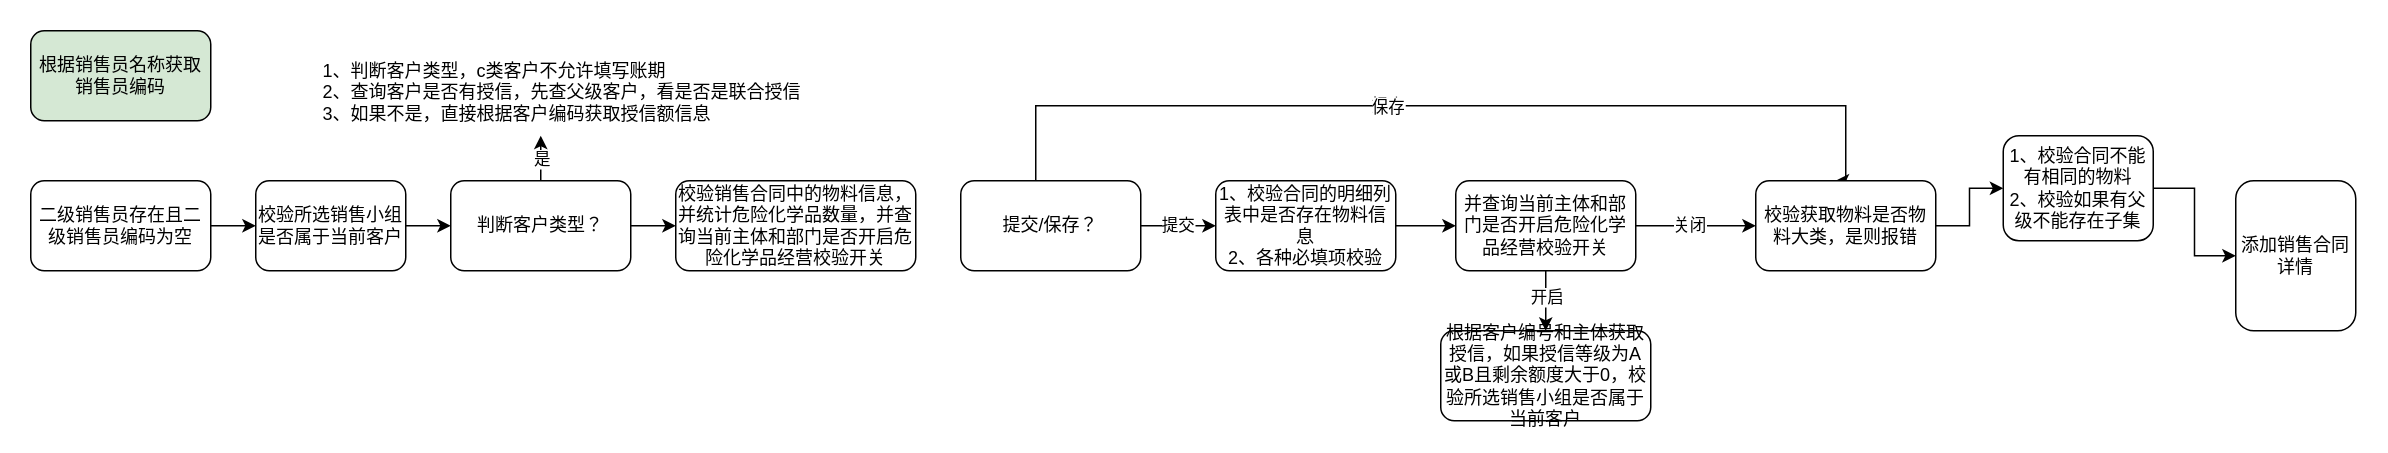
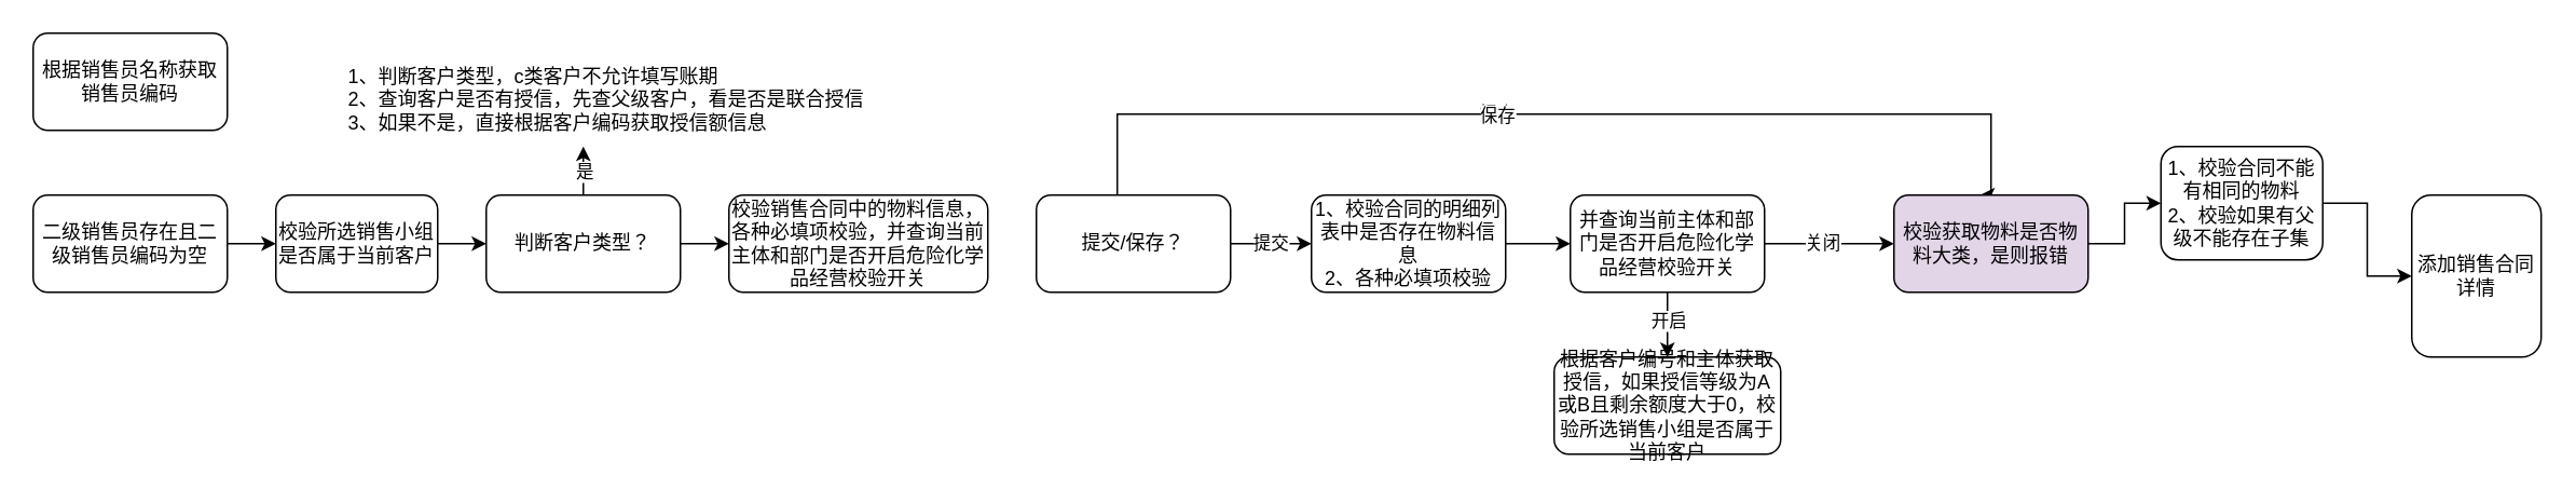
  <mxCell id="0" />
  <mxCell id="1" parent="0" />
  <mxCell id="2" value="二级销售员存在且二级销售员编码为空" style="rounded=1;whiteSpace=wrap;html=1;" vertex="1" parent="1"><mxGeometry y="120" width="120" height="60" as="geometry" x="20" /></mxCell>
- <mxCell id="3" value="根据销售员名称获取销售员编码" style="rounded=1;whiteSpace=wrap;html=1;fillColor=#d5e8d4;" vertex="1" parent="1"><mxGeometry y="20" width="120" height="60" as="geometry" x="20" /></mxCell>
+ <mxCell id="3" value="根据销售员名称获取销售员编码" style="rounded=1;whiteSpace=wrap;html=1;" vertex="1" parent="1"><mxGeometry y="20" width="120" height="60" as="geometry" x="20" /></mxCell>
  <mxCell id="4" value="" style="endArrow=classic;html=1;rounded=0;" edge="1" parent="1"><mxGeometry width="50" height="50" relative="1" as="geometry"><mxPoint x="140" y="150" as="sourcePoint" /><mxPoint x="170" y="150" as="targetPoint" /></mxGeometry></mxCell>
  <mxCell id="5" value="校验所选销售小组是否属于当前客户" style="rounded=1;whiteSpace=wrap;html=1;" vertex="1" parent="1"><mxGeometry x="170" y="120" width="100" height="60" as="geometry" /></mxCell>
  <mxCell id="6" value="判断客户类型？" style="rounded=1;whiteSpace=wrap;html=1;" vertex="1" parent="1"><mxGeometry x="300" y="120" width="120" height="60" as="geometry" /></mxCell>
  <mxCell id="7" value="" style="endArrow=classic;html=1;rounded=0;entryX=0;entryY=0.5;entryDx=0;entryDy=0;" edge="1" parent="1" target="6"><mxGeometry width="50" height="50" relative="1" as="geometry"><mxPoint x="270" y="150" as="sourcePoint" /><mxPoint x="320" y="100" as="targetPoint" /></mxGeometry></mxCell>
  <mxCell id="8" value="" style="endArrow=classic;html=1;rounded=0;" edge="1" parent="1"><mxGeometry width="50" height="50" relative="1" as="geometry"><mxPoint x="360" y="120" as="sourcePoint" /><mxPoint x="360" y="90" as="targetPoint" /></mxGeometry></mxCell>
  <mxCell id="9" value="是" style="edgeLabel;html=1;align=center;verticalAlign=middle;resizable=0;points=[];" vertex="1" connectable="0" parent="8"><mxGeometry x="-0.033" relative="1" as="geometry"><mxPoint as="offset" /></mxGeometry></mxCell>
  <mxCell id="10" value="1、判断客户类型，c类客户不允许填写账期&lt;br&gt;2、查询客户是否有授信，先查父级客户，看是否是联合授信&lt;br&gt;3、如果不是，直接根据客户编码获取授信额信息&lt;br&gt;&lt;br&gt;" style="text;html=1;strokeColor=none;fillColor=none;spacing=5;spacingTop=-20;whiteSpace=wrap;overflow=hidden;rounded=0;" vertex="1" parent="1"><mxGeometry x="210" y="50" width="340" height="100" as="geometry" /></mxCell>
- <mxCell id="11" value="校验销售合同中的物料信息，并统计危险化学品数量，并查询当前主体和部门是否开启危险化学品经营校验开关" style="rounded=1;whiteSpace=wrap;html=1;" vertex="1" parent="1"><mxGeometry x="450" y="120" width="160" height="60" as="geometry" /></mxCell>
+ <mxCell id="11" value="校验销售合同中的物料信息，各种必填项校验，并查询当前主体和部门是否开启危险化学品经营校验开关" style="rounded=1;whiteSpace=wrap;html=1;" vertex="1" parent="1"><mxGeometry x="450" y="120" width="160" height="60" as="geometry" /></mxCell>
  <mxCell id="12" value="" style="endArrow=classic;html=1;rounded=0;entryX=0;entryY=0.5;entryDx=0;entryDy=0;" edge="1" parent="1" target="11"><mxGeometry width="50" height="50" relative="1" as="geometry"><mxPoint x="420" y="150" as="sourcePoint" /><mxPoint x="470" y="100" as="targetPoint" /></mxGeometry></mxCell>
  <mxCell id="13" value="" style="edgeStyle=orthogonalEdgeStyle;rounded=0;orthogonalLoop=1;jettySize=auto;html=1;entryX=0.444;entryY=-0.001;entryDx=0;entryDy=0;entryPerimeter=0;" edge="1" parent="1" target="26"><mxGeometry relative="1" as="geometry"><mxPoint x="690" y="120" as="sourcePoint" /><mxPoint x="1120" y="110" as="targetPoint" /><Array as="points"><mxPoint x="690" y="70" /><mxPoint x="1230" y="70" /><mxPoint x="1230" y="120" /></Array></mxGeometry></mxCell>
  <mxCell id="14" value="提交" style="edgeLabel;html=1;align=center;verticalAlign=middle;resizable=0;points=[];" vertex="1" connectable="0" parent="13"><mxGeometry x="-0.122" y="1" relative="1" as="geometry"><mxPoint as="offset" /></mxGeometry></mxCell>
  <mxCell id="15" value="保存" style="edgeLabel;html=1;align=center;verticalAlign=middle;resizable=0;points=[];" vertex="1" connectable="0" parent="13"><mxGeometry x="-0.122" relative="1" as="geometry"><mxPoint as="offset" /></mxGeometry></mxCell>
  <mxCell id="16" value="提交" style="edgeStyle=orthogonalEdgeStyle;rounded=0;orthogonalLoop=1;jettySize=auto;html=1;" edge="1" parent="1" source="17" target="19"><mxGeometry relative="1" as="geometry" /></mxCell>
  <mxCell id="17" value="提交/保存？" style="rounded=1;whiteSpace=wrap;html=1;" vertex="1" parent="1"><mxGeometry x="640" y="120" width="120" height="60" as="geometry" /></mxCell>
  <mxCell id="18" value="" style="edgeStyle=orthogonalEdgeStyle;rounded=0;orthogonalLoop=1;jettySize=auto;html=1;" edge="1" parent="1" source="19" target="24"><mxGeometry relative="1" as="geometry" /></mxCell>
  <mxCell id="19" value="1、校验合同的明细列表中是否存在物料信息&lt;br&gt;2、各种必填项校验" style="rounded=1;whiteSpace=wrap;html=1;" vertex="1" parent="1"><mxGeometry x="810" y="120" width="120" height="60" as="geometry" /></mxCell>
  <mxCell id="20" value="" style="edgeStyle=orthogonalEdgeStyle;rounded=0;orthogonalLoop=1;jettySize=auto;html=1;" edge="1" parent="1" source="24" target="26"><mxGeometry relative="1" as="geometry" /></mxCell>
  <mxCell id="21" value="关闭" style="edgeLabel;html=1;align=center;verticalAlign=middle;resizable=0;points=[];" vertex="1" connectable="0" parent="20"><mxGeometry x="-0.132" y="1" relative="1" as="geometry"><mxPoint as="offset" /></mxGeometry></mxCell>
  <mxCell id="22" value="" style="edgeStyle=orthogonalEdgeStyle;rounded=0;orthogonalLoop=1;jettySize=auto;html=1;" edge="1" parent="1" source="24" target="27"><mxGeometry relative="1" as="geometry" /></mxCell>
  <mxCell id="23" value="开启" style="edgeLabel;html=1;align=center;verticalAlign=middle;resizable=0;points=[];" vertex="1" connectable="0" parent="22"><mxGeometry x="-0.14" relative="1" as="geometry"><mxPoint as="offset" /></mxGeometry></mxCell>
  <mxCell id="24" value="并查询当前主体和部门是否开启危险化学品经营校验开关" style="whiteSpace=wrap;html=1;rounded=1;" vertex="1" parent="1"><mxGeometry x="970" y="120" width="120" height="60" as="geometry" /></mxCell>
  <mxCell id="25" value="" style="edgeStyle=orthogonalEdgeStyle;rounded=0;orthogonalLoop=1;jettySize=auto;html=1;" edge="1" parent="1" source="26" target="29"><mxGeometry relative="1" as="geometry" /></mxCell>
- <mxCell id="26" value="校验获取物料是否物料大类，是则报错" style="whiteSpace=wrap;html=1;rounded=1;" vertex="1" parent="1"><mxGeometry x="1170" y="120" width="120" height="60" as="geometry" /></mxCell>
+ <mxCell id="26" value="校验获取物料是否物料大类，是则报错" style="whiteSpace=wrap;html=1;rounded=1;fillColor=#e1d5e7;" vertex="1" parent="1"><mxGeometry x="1170" y="120" width="120" height="60" as="geometry" /></mxCell>
  <mxCell id="27" value="根据客户编号和主体获取授信，如果授信等级为A或B且剩余额度大于0，校验所选销售小组是否属于当前客户" style="whiteSpace=wrap;html=1;rounded=1;" vertex="1" parent="1"><mxGeometry x="960" y="220" width="140" height="60" as="geometry" /></mxCell>
  <mxCell id="28" value="" style="edgeStyle=orthogonalEdgeStyle;rounded=0;orthogonalLoop=1;jettySize=auto;html=1;" edge="1" parent="1" source="29" target="30"><mxGeometry relative="1" as="geometry" /></mxCell>
  <mxCell id="29" value="1、校验合同不能有相同的物料&lt;br&gt;2、校验如果有父级不能存在子集" style="whiteSpace=wrap;html=1;rounded=1;" vertex="1" parent="1"><mxGeometry x="1335" y="90" width="100" height="70" as="geometry" /></mxCell>
  <mxCell id="30" value="添加销售合同详情" style="whiteSpace=wrap;html=1;rounded=1;" vertex="1" parent="1"><mxGeometry x="1490" y="120" width="80" height="100" as="geometry" /></mxCell>
